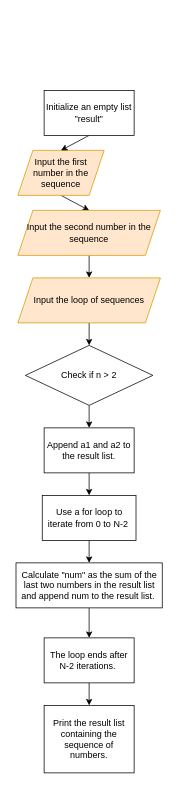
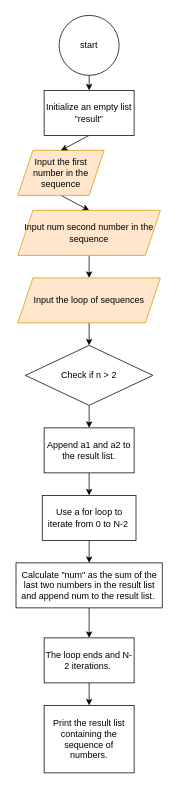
  <mxCell id="0" />
  <mxCell id="1" parent="0" />
+ <mxCell id="2" style="edgeStyle=none;html=1;exitX=0.5;exitY=1;exitDx=0;exitDy=0;entryX=0.5;entryY=0;entryDx=0;entryDy=0;" edge="1" parent="1" source="3" target="11"><mxGeometry relative="1" as="geometry" /></mxCell>
+ <mxCell id="3" value="start" style="ellipse;whiteSpace=wrap;html=1;aspect=fixed;" vertex="1" parent="1"><mxGeometry x="78" y="20" width="80" height="80" as="geometry" /></mxCell>
  <mxCell id="4" style="edgeStyle=none;html=1;exitX=0.5;exitY=1;exitDx=0;exitDy=0;entryX=0.5;entryY=0;entryDx=0;entryDy=0;" edge="1" parent="1" source="5" target="7"><mxGeometry relative="1" as="geometry" /></mxCell>
  <mxCell id="5" value="Input the first number in the sequence" style="shape=parallelogram;perimeter=parallelogramPerimeter;whiteSpace=wrap;html=1;fixedSize=1;fillColor=#ffe6cc;strokeColor=#d79b00;" vertex="1" parent="1"><mxGeometry x="23" y="200" width="115" height="60" as="geometry" /></mxCell>
  <mxCell id="6" style="edgeStyle=none;html=1;exitX=0.5;exitY=1;exitDx=0;exitDy=0;entryX=0.5;entryY=0;entryDx=0;entryDy=0;" edge="1" parent="1" source="7" target="9"><mxGeometry relative="1" as="geometry" /></mxCell>
- <mxCell id="7" value="Input the second number in the sequence" style="shape=parallelogram;perimeter=parallelogramPerimeter;whiteSpace=wrap;html=1;fixedSize=1;fillColor=#ffe6cc;strokeColor=#d79b00;" vertex="1" parent="1"><mxGeometry x="23" y="280" width="190" height="60" as="geometry" /></mxCell>
+ <mxCell id="7" value="Input num second number in the sequence" style="shape=parallelogram;perimeter=parallelogramPerimeter;whiteSpace=wrap;html=1;fixedSize=1;fillColor=#ffe6cc;strokeColor=#d79b00;" vertex="1" parent="1"><mxGeometry x="23" y="280" width="190" height="60" as="geometry" /></mxCell>
  <mxCell id="8" value="" style="edgeStyle=none;html=1;" edge="1" parent="1" source="9" target="13"><mxGeometry relative="1" as="geometry" /></mxCell>
  <mxCell id="9" value="Input the loop of sequences" style="shape=parallelogram;perimeter=parallelogramPerimeter;whiteSpace=wrap;html=1;fixedSize=1;fillColor=#ffe6cc;strokeColor=#d79b00;" vertex="1" parent="1"><mxGeometry x="23" y="370" width="190" height="60" as="geometry" /></mxCell>
  <mxCell id="10" style="edgeStyle=none;html=1;exitX=0.5;exitY=1;exitDx=0;exitDy=0;entryX=0.5;entryY=0;entryDx=0;entryDy=0;" edge="1" parent="1" source="11" target="5"><mxGeometry relative="1" as="geometry" /></mxCell>
  <mxCell id="11" value="&lt;div&gt;Initialize an empty list ”result”&lt;/div&gt;" style="rounded=0;whiteSpace=wrap;html=1;" vertex="1" parent="1"><mxGeometry x="58" y="120" width="120" height="60" as="geometry" /></mxCell>
  <mxCell id="12" style="edgeStyle=none;html=1;exitX=0.5;exitY=1;exitDx=0;exitDy=0;entryX=0.5;entryY=0;entryDx=0;entryDy=0;" edge="1" parent="1" source="13" target="15"><mxGeometry relative="1" as="geometry" /></mxCell>
  <mxCell id="13" value="Check if n &amp;gt; 2" style="rhombus;whiteSpace=wrap;html=1;" vertex="1" parent="1"><mxGeometry x="33" y="460" width="170" height="80" as="geometry" /></mxCell>
  <mxCell id="14" style="edgeStyle=none;html=1;exitX=0.5;exitY=1;exitDx=0;exitDy=0;entryX=0.5;entryY=0;entryDx=0;entryDy=0;" edge="1" parent="1" source="15" target="17"><mxGeometry relative="1" as="geometry" /></mxCell>
  <mxCell id="15" value="Append a1 and a2 to the result list." style="rounded=0;whiteSpace=wrap;html=1;" vertex="1" parent="1"><mxGeometry x="58" y="570" width="120" height="60" as="geometry" /></mxCell>
  <mxCell id="16" style="edgeStyle=none;html=1;exitX=0.5;exitY=1;exitDx=0;exitDy=0;entryX=0.5;entryY=0;entryDx=0;entryDy=0;" edge="1" parent="1" source="17" target="19"><mxGeometry relative="1" as="geometry" /></mxCell>
  <mxCell id="17" value="&lt;div&gt;&lt;div style=&quot;border-color: var(--border-color);&quot;&gt;Use a for loop to iterate from 0 to N-2&amp;nbsp;&lt;/div&gt;&lt;/div&gt;" style="rounded=0;whiteSpace=wrap;html=1;" vertex="1" parent="1"><mxGeometry x="55.5" y="660" width="125" height="60" as="geometry" /></mxCell>
  <mxCell id="18" style="edgeStyle=none;html=1;exitX=0.5;exitY=1;exitDx=0;exitDy=0;" edge="1" parent="1" source="19" target="21"><mxGeometry relative="1" as="geometry" /></mxCell>
  <mxCell id="19" value="Calculate &quot;num&quot; as the sum of the last two numbers in the result list and append num to the result list.&amp;nbsp;" style="rounded=0;whiteSpace=wrap;html=1;" vertex="1" parent="1"><mxGeometry x="20.5" y="750" width="195" height="60" as="geometry" /></mxCell>
  <mxCell id="20" style="edgeStyle=none;html=1;exitX=0.5;exitY=1;exitDx=0;exitDy=0;entryX=0.5;entryY=0;entryDx=0;entryDy=0;" edge="1" parent="1" source="21" target="22"><mxGeometry relative="1" as="geometry" /></mxCell>
- <mxCell id="21" value="The loop ends after N-2 iterations.&amp;nbsp;" style="rounded=0;whiteSpace=wrap;html=1;" vertex="1" parent="1"><mxGeometry x="58" y="850" width="120" height="60" as="geometry" /></mxCell>
+ <mxCell id="21" value="The loop ends and N-2 iterations.&amp;nbsp;" style="rounded=0;whiteSpace=wrap;html=1;" vertex="1" parent="1"><mxGeometry x="58" y="850" width="120" height="60" as="geometry" /></mxCell>
  <mxCell id="22" value="&lt;div&gt;Print the result list containing the sequence of numbers.&lt;/div&gt;" style="rounded=0;whiteSpace=wrap;html=1;" vertex="1" parent="1"><mxGeometry x="58" y="940" width="120" height="90" as="geometry" /></mxCell>
